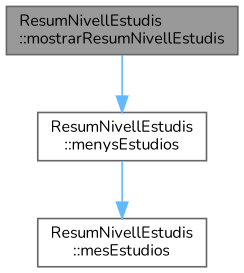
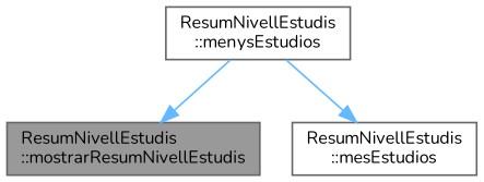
  digraph {
    fontname=Nunito
    rankdir=TB
    node [color=grey40 fillcolor=white fontname=Nunito fontsize=10 shape=box style=filled]
    edge [color=steelblue1 fontname=Nunito fontsize=10 labelfontname=Helvetica labelfontsize=10 style=solid]
    n1 [color=gray40 fillcolor=grey60 fontcolor=black height=0.2 label="ResumNivellEstudis\l::mostrarResumNivellEstudis" width=0.4]
    n2 [height=0.2 label="ResumNivellEstudis\l::menysEstudios" width=0.4]
    n3 [height=0.2 label="ResumNivellEstudis\l::mesEstudios" width=0.4]
-   n1 -> n2
+   n2 -> n1
    n2 -> n3
  }
